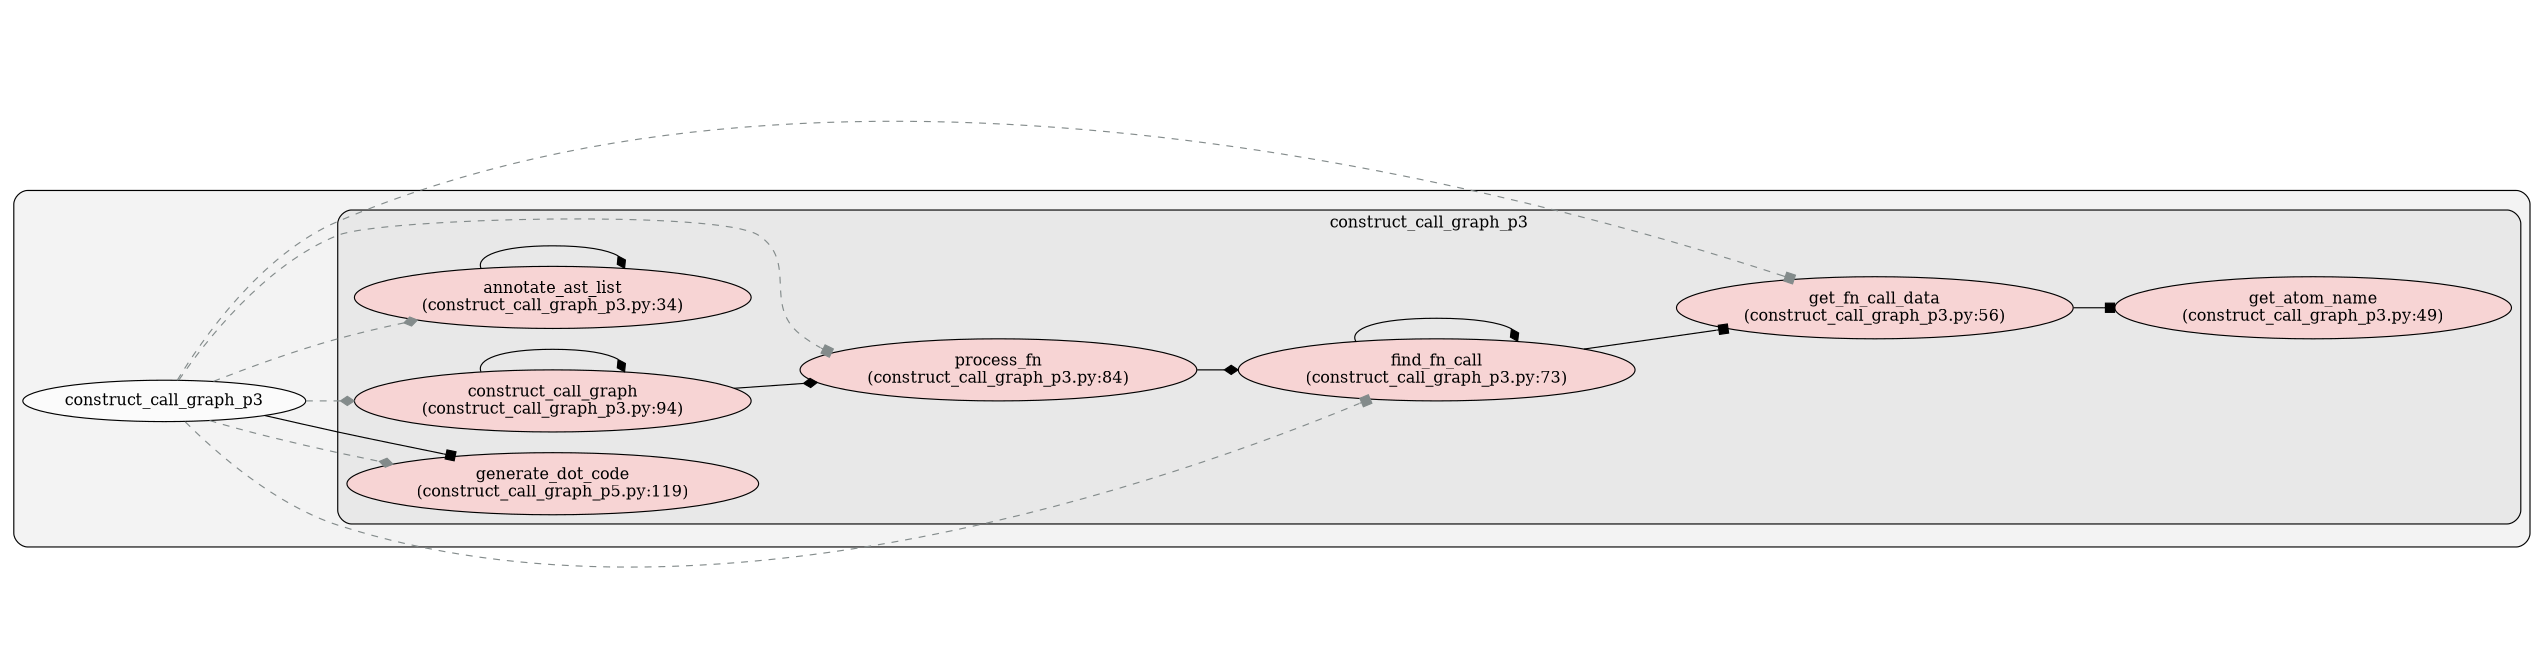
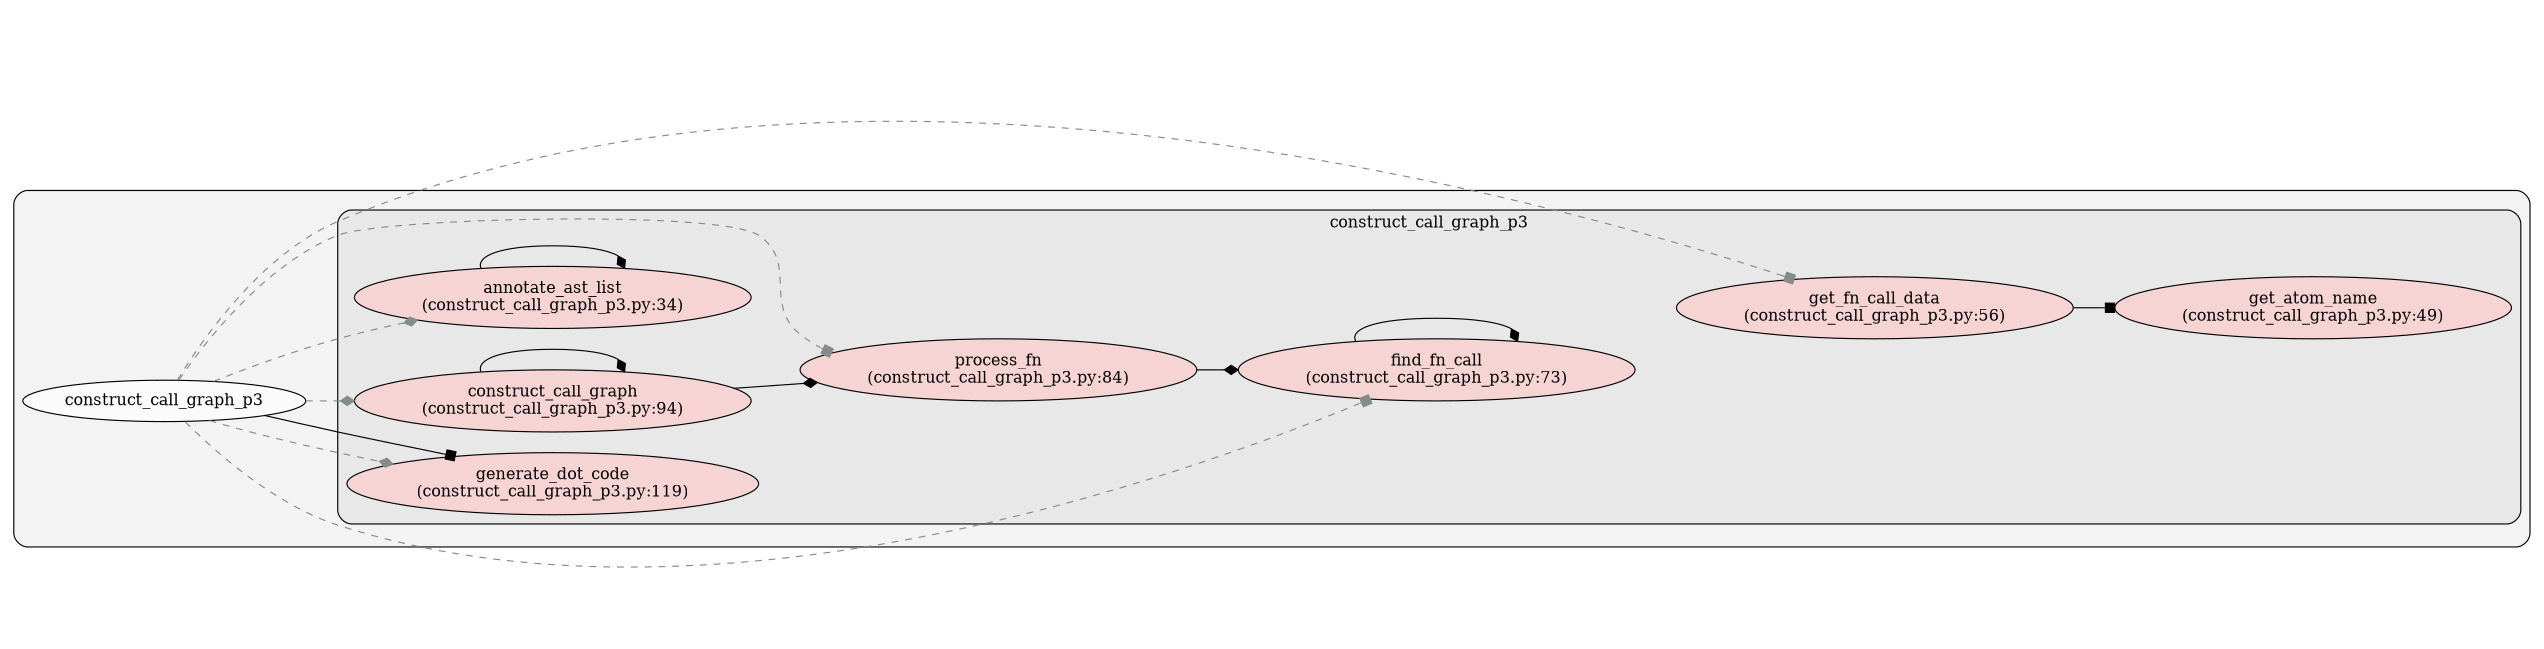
  digraph {
    clusterrank=local
    rankdir=LR
    node [fillcolor="#feccccb2" fontcolor="#000000" group=0 style=filled]
    edge [arrowhead=diamond color="#000000" style=solid]
    n1 [label="annotate_ast_list\n(construct_call_graph_p3.py:34)"]
    n2 [label="construct_call_graph\n(construct_call_graph_p3.py:94)"]
    n3 [label="find_fn_call\n(construct_call_graph_p3.py:73)"]
-   n4 [label="generate_dot_code\n(construct_call_graph_p5.py:119)"]
+   n4 [label="generate_dot_code\n(construct_call_graph_p3.py:119)"]
    n5 [label="get_atom_name\n(construct_call_graph_p3.py:49)"]
    n6 [label="get_fn_call_data\n(construct_call_graph_p3.py:56)"]
    n7 [label="process_fn\n(construct_call_graph_p3.py:84)"]
    n8 [fillcolor="#ffffffb2" label=construct_call_graph_p3]
    subgraph cluster_1 {
      fillcolor="#80808018"
      style="filled,rounded"
      n8
      subgraph cluster_2 {
        fillcolor="#80808018"
        label=construct_call_graph_p3
        style="filled,rounded"
        n1
        n2
        n3
        n4
        n5
        n6
        n7
      }
    }
    n1 -> n1
    n2 -> n2
    n2 -> n7
    n3 -> n3
-   n3 -> n6 [arrowhead=box]
    n6 -> n5 [arrowhead=box]
    n7 -> n3
    n8 -> n1 [color="#838b8b" style=dashed]
    n8 -> n2 [color="#838b8b" style=dashed]
    n8 -> n3 [arrowhead=box color="#838b8b" style=dashed]
    n8 -> n4 [color="#838b8b" style=dashed]
    n8 -> n4 [arrowhead=box]
    n8 -> n6 [arrowhead=box color="#838b8b" style=dashed]
    n8 -> n7 [arrowhead=box color="#838b8b" style=dashed]
  }
